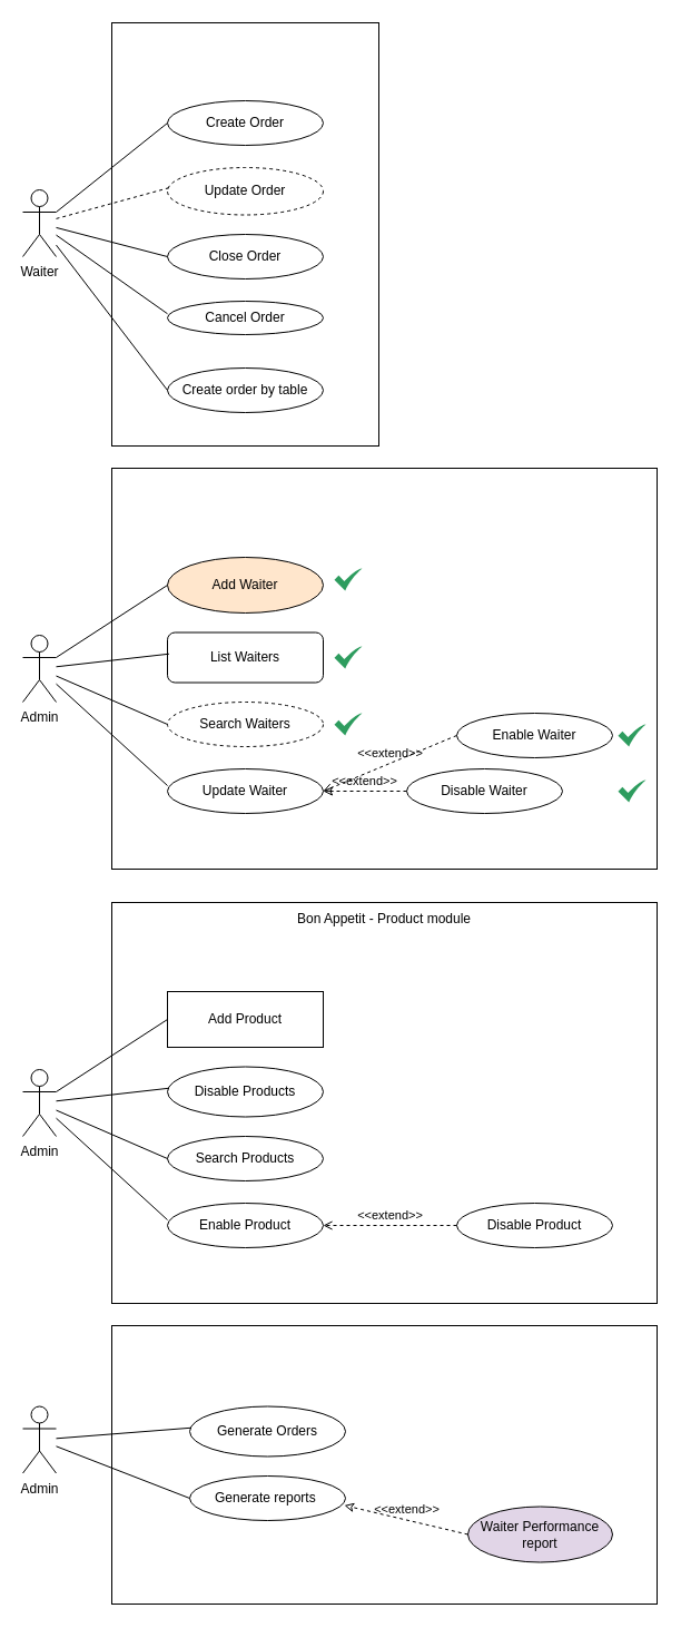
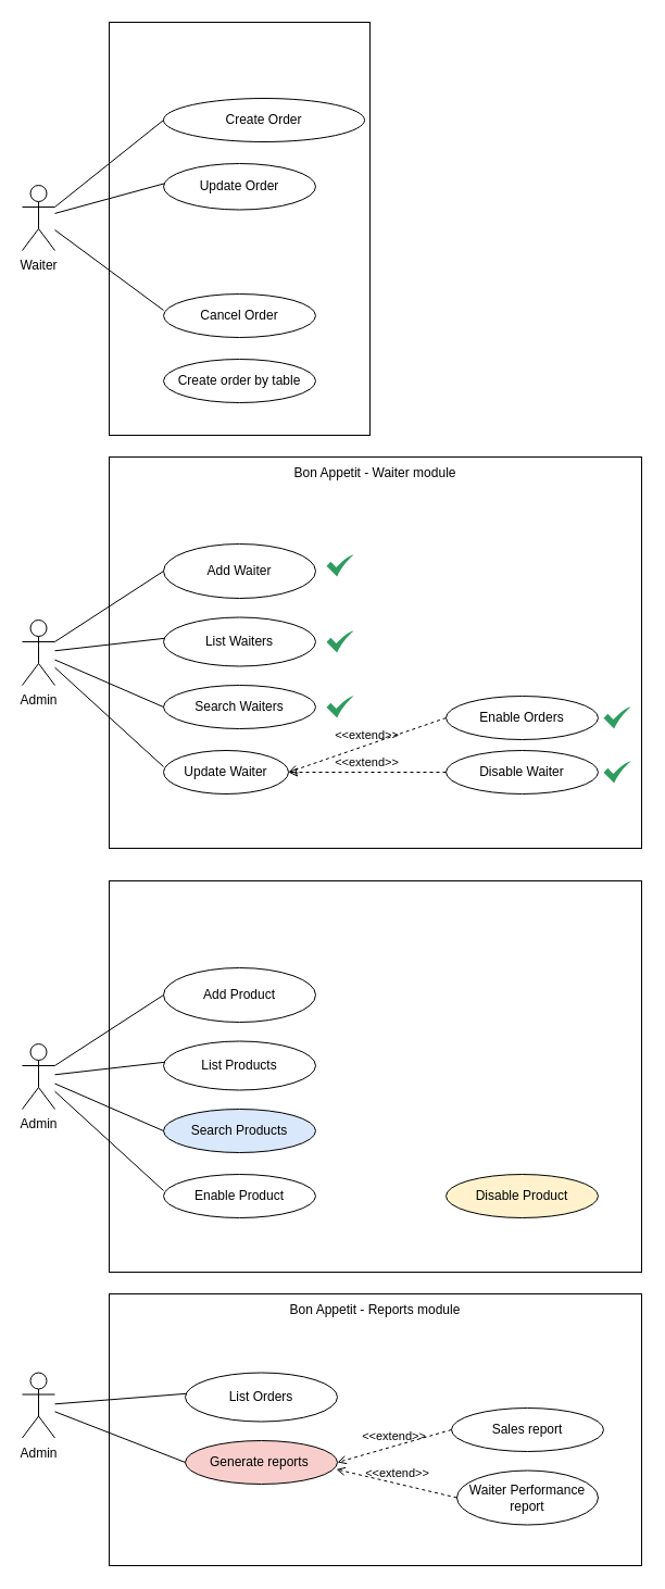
  <mxCell id="0" />
  <mxCell id="1" parent="0" />
  <mxCell id="2" value="" style="rounded=0;whiteSpace=wrap;html=1;" parent="1" vertex="1"><mxGeometry x="100" y="20" width="240" height="380" as="geometry" /></mxCell>
- <mxCell id="3" value="Create Order" style="ellipse;whiteSpace=wrap;html=1;" parent="1" vertex="1"><mxGeometry x="150" y="90" width="140" height="40" as="geometry" /></mxCell>
- <mxCell id="4" value="Update Order" style="ellipse;whiteSpace=wrap;html=1;dashed=1;" parent="1" vertex="1"><mxGeometry x="150" y="150" width="140" height="42.5" as="geometry" /></mxCell>
- <mxCell id="5" value="Close Order" style="ellipse;whiteSpace=wrap;html=1;" parent="1" vertex="1"><mxGeometry x="150" y="210" width="140" height="40" as="geometry" /></mxCell>
- <mxCell id="6" value="Cancel Order" style="ellipse;whiteSpace=wrap;html=1;" parent="1" vertex="1"><mxGeometry x="150" y="270" width="140" height="30" as="geometry" /></mxCell>
+ <mxCell id="3" value="Create Order" style="ellipse;whiteSpace=wrap;html=1;" parent="1" vertex="1"><mxGeometry x="150" y="90" width="185" height="40" as="geometry" /></mxCell>
+ <mxCell id="4" value="Update Order" style="ellipse;whiteSpace=wrap;html=1;" parent="1" vertex="1"><mxGeometry x="150" y="150" width="140" height="42.5" as="geometry" /></mxCell>
+ <mxCell id="6" value="Cancel Order" style="ellipse;whiteSpace=wrap;html=1;" parent="1" vertex="1"><mxGeometry x="150" y="270" width="140" height="40" as="geometry" /></mxCell>
  <mxCell id="7" value="Waiter" style="shape=umlActor;verticalLabelPosition=bottom;verticalAlign=top;html=1;" parent="1" vertex="1"><mxGeometry x="20" y="170" width="30" height="60" as="geometry" /></mxCell>
  <mxCell id="8" value="" style="endArrow=none;html=1;entryX=0;entryY=0.375;entryDx=0;entryDy=0;entryPerimeter=0;" parent="1" source="7" target="6" edge="1"><mxGeometry width="50" height="50" relative="1" as="geometry"><mxPoint x="30" y="250" as="sourcePoint" /><mxPoint x="80" y="200" as="targetPoint" /></mxGeometry></mxCell>
- <mxCell id="9" value="" style="endArrow=none;html=1;entryX=0;entryY=0.5;entryDx=0;entryDy=0;" parent="1" source="7" target="5" edge="1"><mxGeometry width="50" height="50" relative="1" as="geometry"><mxPoint x="40" y="260" as="sourcePoint" /><mxPoint x="90" y="210" as="targetPoint" /></mxGeometry></mxCell>
- <mxCell id="10" value="" style="endArrow=none;html=1;entryX=0.01;entryY=0.428;entryDx=0;entryDy=0;entryPerimeter=0;dashed=1;" parent="1" source="7" target="4" edge="1"><mxGeometry width="50" height="50" relative="1" as="geometry"><mxPoint x="50" y="270" as="sourcePoint" /><mxPoint x="100" y="220" as="targetPoint" /></mxGeometry></mxCell>
+ <mxCell id="10" value="" style="endArrow=none;html=1;entryX=0.01;entryY=0.428;entryDx=0;entryDy=0;entryPerimeter=0;" parent="1" source="7" target="4" edge="1"><mxGeometry width="50" height="50" relative="1" as="geometry"><mxPoint x="50" y="270" as="sourcePoint" /><mxPoint x="100" y="220" as="targetPoint" /></mxGeometry></mxCell>
  <mxCell id="11" value="" style="endArrow=none;html=1;exitX=1;exitY=0.333;exitDx=0;exitDy=0;exitPerimeter=0;entryX=0;entryY=0.5;entryDx=0;entryDy=0;" parent="1" source="7" target="3" edge="1"><mxGeometry width="50" height="50" relative="1" as="geometry"><mxPoint x="60" y="280" as="sourcePoint" /><mxPoint x="110" y="230" as="targetPoint" /></mxGeometry></mxCell>
  <mxCell id="12" value="" style="rounded=0;whiteSpace=wrap;html=1;" parent="1" vertex="1"><mxGeometry x="100" y="420" width="490" height="360" as="geometry" /></mxCell>
- <mxCell id="13" value="Add Waiter" style="ellipse;whiteSpace=wrap;html=1;fillColor=#ffe6cc;" parent="1" vertex="1"><mxGeometry x="150" y="500" width="140" height="50" as="geometry" /></mxCell>
- <mxCell id="14" value="List Waiters" style="whiteSpace=wrap;html=1;rounded=1;" parent="1" vertex="1"><mxGeometry x="150" y="567.5" width="140" height="45" as="geometry" /></mxCell>
- <mxCell id="15" value="Search Waiters" style="ellipse;whiteSpace=wrap;html=1;dashed=1;" parent="1" vertex="1"><mxGeometry x="150" y="630" width="140" height="40" as="geometry" /></mxCell>
- <mxCell id="16" value="Update Waiter" style="ellipse;whiteSpace=wrap;html=1;" parent="1" vertex="1"><mxGeometry x="150" y="690" width="140" height="40" as="geometry" /></mxCell>
+ <mxCell id="13" value="Add Waiter" style="ellipse;whiteSpace=wrap;html=1;" parent="1" vertex="1"><mxGeometry x="150" y="500" width="140" height="50" as="geometry" /></mxCell>
+ <mxCell id="14" value="List Waiters" style="ellipse;whiteSpace=wrap;html=1;" parent="1" vertex="1"><mxGeometry x="150" y="567.5" width="140" height="45" as="geometry" /></mxCell>
+ <mxCell id="15" value="Search Waiters" style="ellipse;whiteSpace=wrap;html=1;" parent="1" vertex="1"><mxGeometry x="150" y="630" width="140" height="40" as="geometry" /></mxCell>
+ <mxCell id="16" value="Update Waiter" style="ellipse;whiteSpace=wrap;html=1;" parent="1" vertex="1"><mxGeometry x="150" y="690" width="115" height="40" as="geometry" /></mxCell>
  <mxCell id="17" value="Admin" style="shape=umlActor;verticalLabelPosition=bottom;verticalAlign=top;html=1;" parent="1" vertex="1"><mxGeometry x="20" y="570" width="30" height="60" as="geometry" /></mxCell>
  <mxCell id="18" value="" style="endArrow=none;html=1;entryX=0;entryY=0.375;entryDx=0;entryDy=0;entryPerimeter=0;" parent="1" source="17" target="16" edge="1"><mxGeometry width="50" height="50" relative="1" as="geometry"><mxPoint x="30" y="550" as="sourcePoint" /><mxPoint x="80" y="500" as="targetPoint" /></mxGeometry></mxCell>
  <mxCell id="19" value="" style="endArrow=none;html=1;entryX=0;entryY=0.5;entryDx=0;entryDy=0;" parent="1" source="17" target="15" edge="1"><mxGeometry width="50" height="50" relative="1" as="geometry"><mxPoint x="40" y="560" as="sourcePoint" /><mxPoint x="90" y="510" as="targetPoint" /></mxGeometry></mxCell>
  <mxCell id="20" value="" style="endArrow=none;html=1;entryX=0.01;entryY=0.428;entryDx=0;entryDy=0;entryPerimeter=0;" parent="1" source="17" target="14" edge="1"><mxGeometry width="50" height="50" relative="1" as="geometry"><mxPoint x="50" y="570" as="sourcePoint" /><mxPoint x="100" y="520" as="targetPoint" /></mxGeometry></mxCell>
  <mxCell id="21" value="" style="endArrow=none;html=1;exitX=1;exitY=0.333;exitDx=0;exitDy=0;exitPerimeter=0;entryX=0;entryY=0.5;entryDx=0;entryDy=0;" parent="1" source="17" target="13" edge="1"><mxGeometry width="50" height="50" relative="1" as="geometry"><mxPoint x="60" y="580" as="sourcePoint" /><mxPoint x="110" y="530" as="targetPoint" /></mxGeometry></mxCell>
- <mxCell id="23" value="Disable Waiter" style="ellipse;whiteSpace=wrap;html=1;" parent="1" vertex="1"><mxGeometry x="365" y="690" width="140" height="40" as="geometry" /></mxCell>
+ <mxCell id="22" value="Bon Appetit - Waiter module" style="text;html=1;align=center;verticalAlign=middle;whiteSpace=wrap;rounded=0;" parent="1" vertex="1"><mxGeometry x="100" y="420" width="490" height="30" as="geometry" /></mxCell>
+ <mxCell id="23" value="Disable Waiter" style="ellipse;whiteSpace=wrap;html=1;" parent="1" vertex="1"><mxGeometry x="410" y="690" width="140" height="40" as="geometry" /></mxCell>
  <mxCell id="24" value="&amp;lt;&amp;lt;extend&amp;gt;&amp;gt;" style="html=1;verticalAlign=bottom;labelBackgroundColor=none;endArrow=classic;endFill=0;dashed=1;exitX=0;exitY=0.5;exitDx=0;exitDy=0;entryX=1;entryY=0.5;entryDx=0;entryDy=0;" parent="1" source="23" target="16" edge="1"><mxGeometry width="160" relative="1" as="geometry"><mxPoint x="240" y="835" as="sourcePoint" /><mxPoint x="400" y="835" as="targetPoint" /></mxGeometry></mxCell>
  <mxCell id="25" value="" style="rounded=0;whiteSpace=wrap;html=1;" parent="1" vertex="1"><mxGeometry x="100" y="810" width="490" height="360" as="geometry" /></mxCell>
- <mxCell id="26" value="Add Product" style="whiteSpace=wrap;html=1;rounded=0;" parent="1" vertex="1"><mxGeometry x="150" y="890" width="140" height="50" as="geometry" /></mxCell>
- <mxCell id="27" value="Disable Products" style="ellipse;whiteSpace=wrap;html=1;" parent="1" vertex="1"><mxGeometry x="150" y="957.5" width="140" height="45" as="geometry" /></mxCell>
- <mxCell id="28" value="Search Products" style="ellipse;whiteSpace=wrap;html=1;" parent="1" vertex="1"><mxGeometry x="150" y="1020" width="140" height="40" as="geometry" /></mxCell>
+ <mxCell id="26" value="Add Product" style="ellipse;whiteSpace=wrap;html=1;" parent="1" vertex="1"><mxGeometry x="150" y="890" width="140" height="50" as="geometry" /></mxCell>
+ <mxCell id="27" value="List Products" style="ellipse;whiteSpace=wrap;html=1;" parent="1" vertex="1"><mxGeometry x="150" y="957.5" width="140" height="45" as="geometry" /></mxCell>
+ <mxCell id="28" value="Search Products" style="ellipse;whiteSpace=wrap;html=1;fillColor=#dae8fc;" parent="1" vertex="1"><mxGeometry x="150" y="1020" width="140" height="40" as="geometry" /></mxCell>
  <mxCell id="29" value="Enable Product" style="ellipse;whiteSpace=wrap;html=1;" parent="1" vertex="1"><mxGeometry x="150" y="1080" width="140" height="40" as="geometry" /></mxCell>
  <mxCell id="30" value="Admin" style="shape=umlActor;verticalLabelPosition=bottom;verticalAlign=top;html=1;" parent="1" vertex="1"><mxGeometry x="20" y="960" width="30" height="60" as="geometry" /></mxCell>
  <mxCell id="31" value="" style="endArrow=none;html=1;entryX=0;entryY=0.375;entryDx=0;entryDy=0;entryPerimeter=0;" parent="1" source="30" target="29" edge="1"><mxGeometry width="50" height="50" relative="1" as="geometry"><mxPoint x="30" as="sourcePoint" y="940" /><mxPoint x="80" y="890" as="targetPoint" /></mxGeometry></mxCell>
  <mxCell id="32" value="" style="endArrow=none;html=1;entryX=0;entryY=0.5;entryDx=0;entryDy=0;" parent="1" source="30" target="28" edge="1"><mxGeometry width="50" height="50" relative="1" as="geometry"><mxPoint x="40" y="950" as="sourcePoint" /><mxPoint x="90" y="900" as="targetPoint" /></mxGeometry></mxCell>
  <mxCell id="33" value="" style="endArrow=none;html=1;entryX=0.01;entryY=0.428;entryDx=0;entryDy=0;entryPerimeter=0;" parent="1" source="30" target="27" edge="1"><mxGeometry width="50" height="50" relative="1" as="geometry"><mxPoint x="50" y="960" as="sourcePoint" /><mxPoint x="100" y="910" as="targetPoint" /></mxGeometry></mxCell>
  <mxCell id="34" value="" style="endArrow=none;html=1;exitX=1;exitY=0.333;exitDx=0;exitDy=0;exitPerimeter=0;entryX=0;entryY=0.5;entryDx=0;entryDy=0;" parent="1" source="30" target="26" edge="1"><mxGeometry width="50" height="50" relative="1" as="geometry"><mxPoint x="60" y="970" as="sourcePoint" /><mxPoint x="110" y="920" as="targetPoint" /></mxGeometry></mxCell>
- <mxCell id="35" value="Bon Appetit - Product module" style="text;html=1;align=center;verticalAlign=middle;whiteSpace=wrap;rounded=0;" parent="1" vertex="1"><mxGeometry x="100" y="810" width="490" height="30" as="geometry" /></mxCell>
- <mxCell id="36" value="Disable Product" style="ellipse;whiteSpace=wrap;html=1;" parent="1" vertex="1"><mxGeometry x="410" y="1080" width="140" height="40" as="geometry" /></mxCell>
- <mxCell id="37" value="&amp;lt;&amp;lt;extend&amp;gt;&amp;gt;" style="html=1;verticalAlign=bottom;labelBackgroundColor=none;endArrow=open;endFill=0;dashed=1;exitX=0;exitY=0.5;exitDx=0;exitDy=0;entryX=1;entryY=0.5;entryDx=0;entryDy=0;" parent="1" source="36" target="29" edge="1"><mxGeometry width="160" relative="1" as="geometry"><mxPoint x="240" y="1225" as="sourcePoint" /><mxPoint x="400" y="1225" as="targetPoint" /></mxGeometry></mxCell>
+ <mxCell id="36" value="Disable Product" style="ellipse;whiteSpace=wrap;html=1;fillColor=#fff2cc;" parent="1" vertex="1"><mxGeometry x="410" y="1080" width="140" height="40" as="geometry" /></mxCell>
  <mxCell id="38" value="" style="rounded=0;whiteSpace=wrap;html=1;" parent="1" vertex="1"><mxGeometry x="100" y="1190" width="490" height="250" as="geometry" /></mxCell>
- <mxCell id="39" value="Generate Orders" style="ellipse;whiteSpace=wrap;html=1;" parent="1" vertex="1"><mxGeometry x="170" y="1262.5" width="140" height="45" as="geometry" /></mxCell>
- <mxCell id="40" value="Generate reports&amp;nbsp;" style="ellipse;whiteSpace=wrap;html=1;" parent="1" vertex="1"><mxGeometry x="170" y="1325" width="140" height="40" as="geometry" /></mxCell>
+ <mxCell id="39" value="List Orders" style="ellipse;whiteSpace=wrap;html=1;" parent="1" vertex="1"><mxGeometry x="170" y="1262.5" width="140" height="45" as="geometry" /></mxCell>
+ <mxCell id="40" value="Generate reports&amp;nbsp;" style="ellipse;whiteSpace=wrap;html=1;fillColor=#f8cecc;" parent="1" vertex="1"><mxGeometry x="170" y="1325" width="140" height="40" as="geometry" /></mxCell>
  <mxCell id="41" value="Admin" style="shape=umlActor;verticalLabelPosition=bottom;verticalAlign=top;html=1;" parent="1" vertex="1"><mxGeometry x="20" y="1262.5" width="30" height="60" as="geometry" /></mxCell>
  <mxCell id="42" value="" style="endArrow=none;html=1;entryX=0;entryY=0.5;entryDx=0;entryDy=0;" parent="1" source="41" target="40" edge="1"><mxGeometry width="50" height="50" relative="1" as="geometry"><mxPoint x="40" y="1252.5" as="sourcePoint" /><mxPoint x="90" y="1202.5" as="targetPoint" /></mxGeometry></mxCell>
  <mxCell id="43" value="" style="endArrow=none;html=1;entryX=0.01;entryY=0.428;entryDx=0;entryDy=0;entryPerimeter=0;" parent="1" source="41" target="39" edge="1"><mxGeometry width="50" height="50" relative="1" as="geometry"><mxPoint x="50" y="1262.5" as="sourcePoint" /><mxPoint x="100" y="1212.5" as="targetPoint" /></mxGeometry></mxCell>
+ <mxCell id="44" value="Bon Appetit - Reports module" style="text;html=1;align=center;verticalAlign=middle;whiteSpace=wrap;rounded=0;" parent="1" vertex="1"><mxGeometry x="100" y="1190" width="490" height="30" as="geometry" /></mxCell>
  <mxCell id="45" value="Create order by table" style="ellipse;whiteSpace=wrap;html=1;" parent="1" vertex="1"><mxGeometry x="150" y="330" width="140" height="40" as="geometry" /></mxCell>
- <mxCell id="47" value="Waiter Performance report" style="ellipse;whiteSpace=wrap;html=1;fillColor=#e1d5e7;" parent="1" vertex="1"><mxGeometry x="420" y="1352.5" width="130" height="50" as="geometry" /></mxCell>
- <mxCell id="49" value="&amp;lt;&amp;lt;extend&amp;gt;&amp;gt;" style="html=1;verticalAlign=bottom;labelBackgroundColor=none;endArrow=classic;endFill=0;dashed=1;exitX=0;exitY=0.5;exitDx=0;exitDy=0;entryX=0.993;entryY=0.66;entryDx=0;entryDy=0;entryPerimeter=0;" parent="1" source="47" target="40" edge="1"><mxGeometry width="160" relative="1" as="geometry"><mxPoint x="380" y="1305.5" as="sourcePoint" /><mxPoint x="320" y="1355.5" as="targetPoint" /></mxGeometry></mxCell>
- <mxCell id="50" value="" style="endArrow=none;html=1;entryX=0;entryY=0.5;entryDx=0;entryDy=0;" parent="1" source="7" target="45" edge="1"><mxGeometry width="50" height="50" relative="1" as="geometry"><mxPoint x="60" y="308" as="sourcePoint" /><mxPoint x="160" y="295" as="targetPoint" /></mxGeometry></mxCell>
+ <mxCell id="46" value="Sales report" style="ellipse;whiteSpace=wrap;html=1;" parent="1" vertex="1"><mxGeometry x="415" y="1295" width="140" height="40" as="geometry" /></mxCell>
+ <mxCell id="47" value="Waiter Performance report" style="ellipse;whiteSpace=wrap;html=1;" parent="1" vertex="1"><mxGeometry x="420" y="1352.5" width="130" height="50" as="geometry" /></mxCell>
+ <mxCell id="48" value="&amp;lt;&amp;lt;extend&amp;gt;&amp;gt;" style="html=1;verticalAlign=bottom;labelBackgroundColor=none;endArrow=open;endFill=0;dashed=1;exitX=0;exitY=0.5;exitDx=0;exitDy=0;entryX=1;entryY=0.5;entryDx=0;entryDy=0;" parent="1" source="46" target="40" edge="1"><mxGeometry width="160" relative="1" as="geometry"><mxPoint x="450" y="1262.5" as="sourcePoint" /><mxPoint x="330" y="1262.5" as="targetPoint" /></mxGeometry></mxCell>
+ <mxCell id="49" value="&amp;lt;&amp;lt;extend&amp;gt;&amp;gt;" style="html=1;verticalAlign=bottom;labelBackgroundColor=none;endArrow=open;endFill=0;dashed=1;exitX=0;exitY=0.5;exitDx=0;exitDy=0;entryX=0.993;entryY=0.66;entryDx=0;entryDy=0;entryPerimeter=0;" parent="1" source="47" target="40" edge="1"><mxGeometry width="160" relative="1" as="geometry"><mxPoint x="380" y="1305.5" as="sourcePoint" /><mxPoint x="320" y="1355.5" as="targetPoint" /></mxGeometry></mxCell>
  <mxCell id="51" value="" style="sketch=0;html=1;aspect=fixed;strokeColor=none;shadow=0;align=center;fillColor=#2D9C5E;verticalAlign=top;labelPosition=center;verticalLabelPosition=bottom;shape=mxgraph.gcp2.check" parent="1" vertex="1"><mxGeometry x="300" y="510" width="25" height="20" as="geometry" /></mxCell>
  <mxCell id="52" value="" style="sketch=0;html=1;aspect=fixed;strokeColor=none;shadow=0;align=center;fillColor=#2D9C5E;verticalAlign=top;labelPosition=center;verticalLabelPosition=bottom;shape=mxgraph.gcp2.check" parent="1" vertex="1"><mxGeometry x="300" y="580" width="25" height="20" as="geometry" /></mxCell>
  <mxCell id="53" value="" style="sketch=0;html=1;aspect=fixed;strokeColor=none;shadow=0;align=center;fillColor=#2D9C5E;verticalAlign=top;labelPosition=center;verticalLabelPosition=bottom;shape=mxgraph.gcp2.check" parent="1" vertex="1"><mxGeometry x="300" y="640" width="25" height="20" as="geometry" /></mxCell>
  <mxCell id="54" value="" style="sketch=0;html=1;aspect=fixed;strokeColor=none;shadow=0;align=center;fillColor=#2D9C5E;verticalAlign=top;labelPosition=center;verticalLabelPosition=bottom;shape=mxgraph.gcp2.check" parent="1" vertex="1"><mxGeometry x="555" y="700" width="25" height="20" as="geometry" /></mxCell>
- <mxCell id="55" value="Enable Waiter" style="ellipse;whiteSpace=wrap;html=1;" parent="1" vertex="1"><mxGeometry x="410" y="640" width="140" height="40" as="geometry" /></mxCell>
+ <mxCell id="55" value="Enable Orders" style="ellipse;whiteSpace=wrap;html=1;" parent="1" vertex="1"><mxGeometry x="410" y="640" width="140" height="40" as="geometry" /></mxCell>
  <mxCell id="56" value="&amp;lt;&amp;lt;extend&amp;gt;&amp;gt;" style="html=1;verticalAlign=bottom;labelBackgroundColor=none;endArrow=open;endFill=0;dashed=1;exitX=0;exitY=0.5;exitDx=0;exitDy=0;entryX=1;entryY=0.5;entryDx=0;entryDy=0;" parent="1" source="55" target="16" edge="1"><mxGeometry width="160" relative="1" as="geometry"><mxPoint x="420" y="720" as="sourcePoint" /><mxPoint x="300" y="720" as="targetPoint" /></mxGeometry></mxCell>
  <mxCell id="57" value="" style="sketch=0;html=1;aspect=fixed;strokeColor=none;shadow=0;align=center;fillColor=#2D9C5E;verticalAlign=top;labelPosition=center;verticalLabelPosition=bottom;shape=mxgraph.gcp2.check" vertex="1" parent="1"><mxGeometry x="555" y="650" width="25" height="20" as="geometry" /></mxCell>
